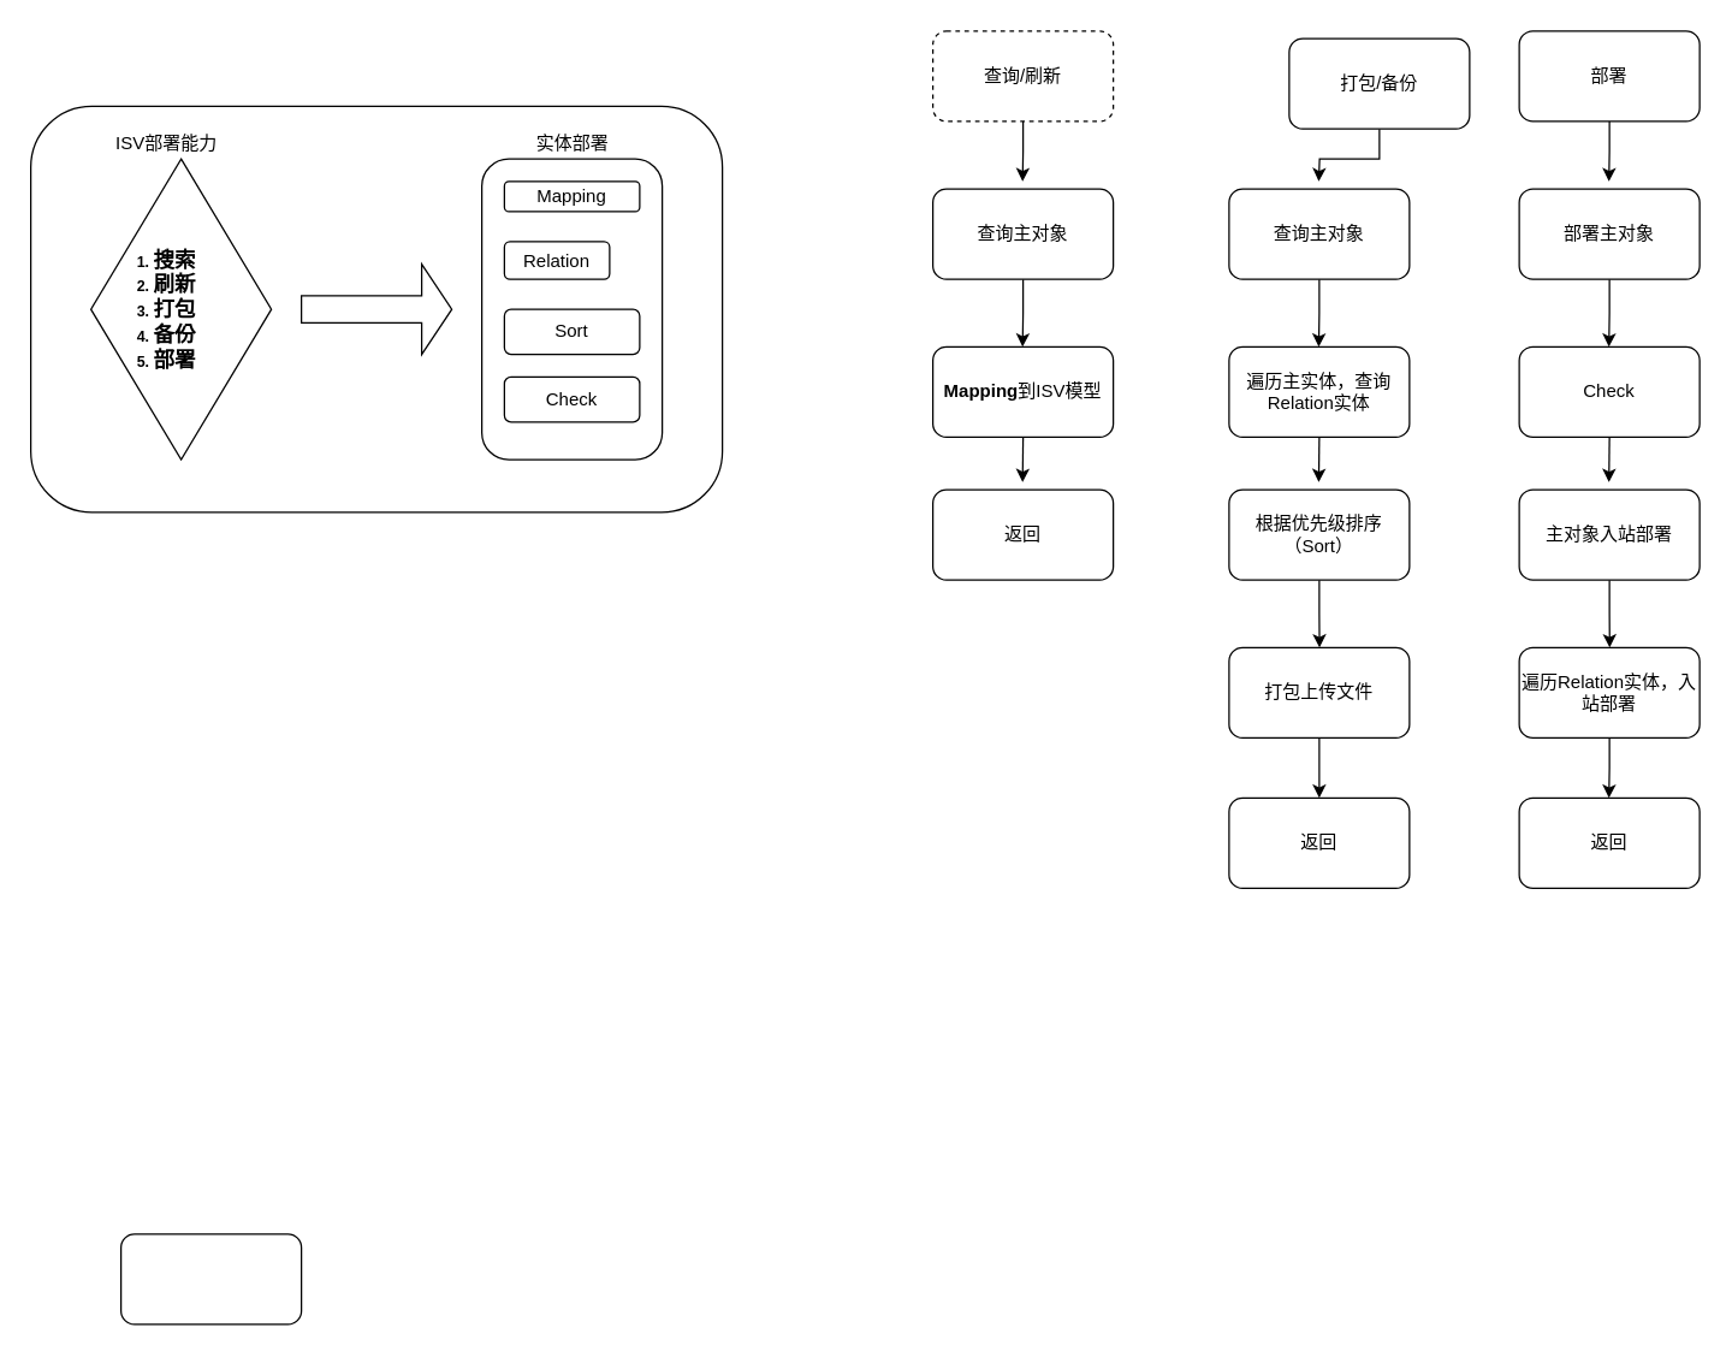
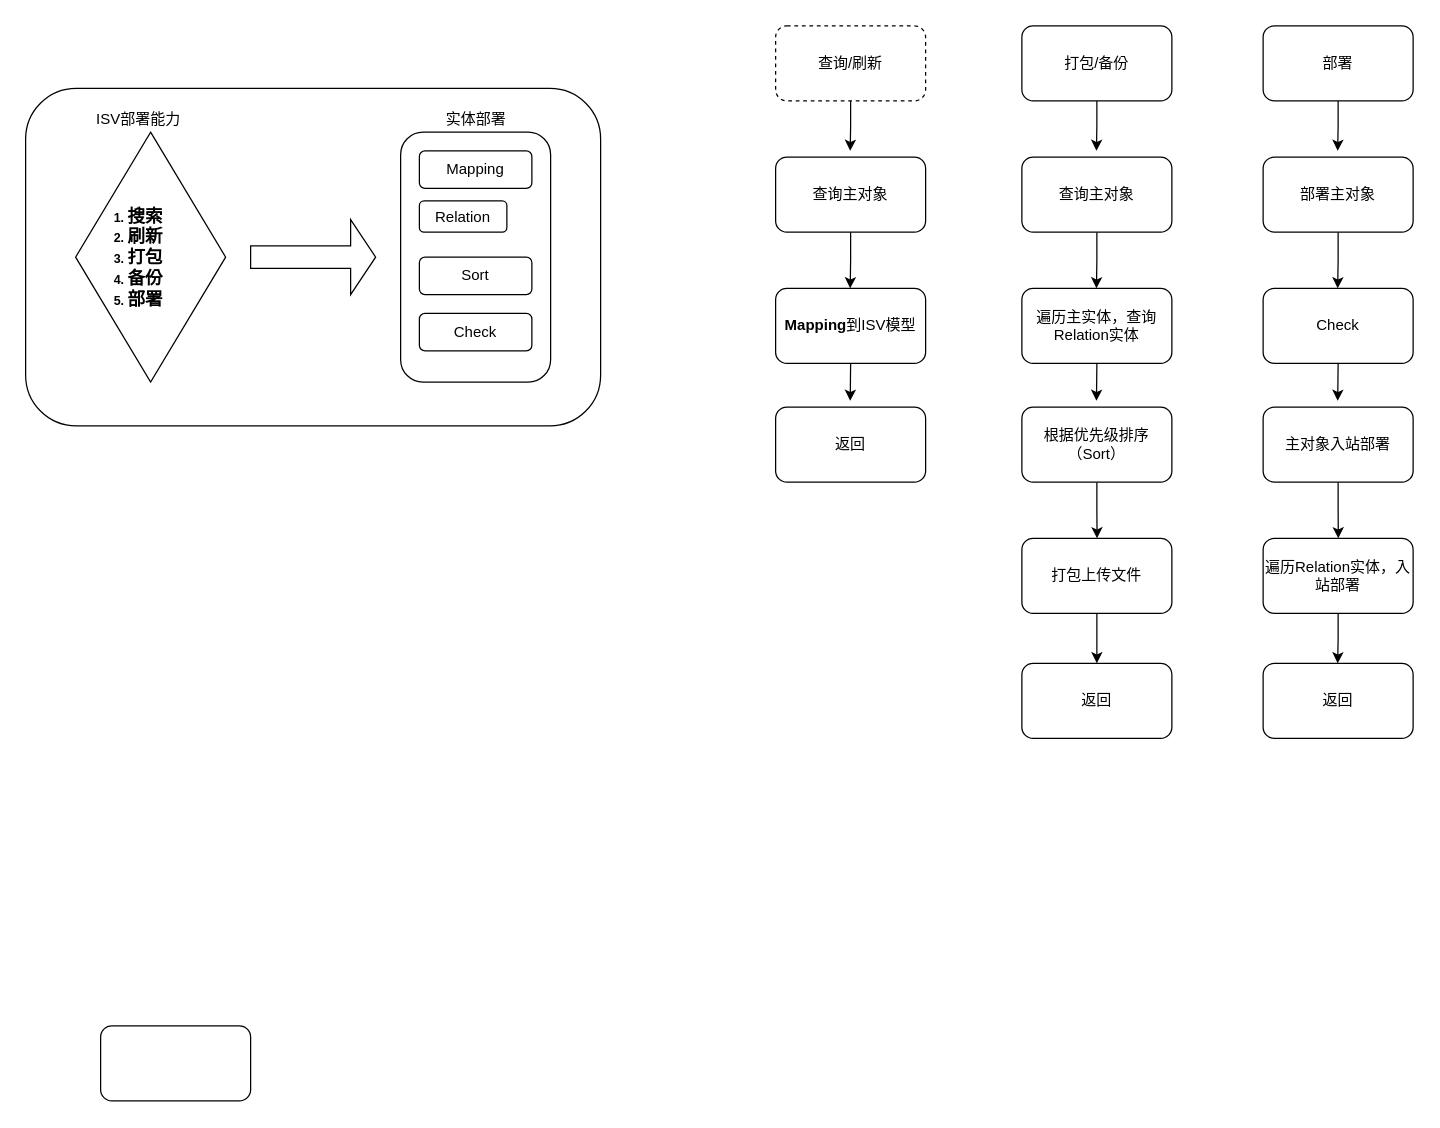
  <mxCell id="0" />
  <mxCell id="1" parent="0" />
  <mxCell id="2" value="" style="rounded=1;whiteSpace=wrap;html=1;" parent="1" vertex="1"><mxGeometry x="20" y="70" width="460" height="270" as="geometry" /></mxCell>
  <mxCell id="3" value="&lt;h3&gt;&lt;/h3&gt;&lt;h4&gt;&lt;/h4&gt;&lt;h4&gt;&lt;/h4&gt;&lt;h5&gt;&lt;div style=&quot;text-align: justify&quot;&gt;&lt;ol&gt;&lt;li&gt;&lt;span style=&quot;font-size: 14px&quot;&gt;搜索&lt;/span&gt;&lt;/li&gt;&lt;li&gt;&lt;span style=&quot;font-size: 14px&quot;&gt;刷新&lt;/span&gt;&lt;/li&gt;&lt;li&gt;&lt;span style=&quot;font-size: 14px&quot;&gt;打包&lt;/span&gt;&lt;/li&gt;&lt;li&gt;&lt;span style=&quot;font-size: 14px&quot;&gt;备份&lt;/span&gt;&lt;/li&gt;&lt;li&gt;&lt;span style=&quot;font-size: 14px&quot;&gt;部署&lt;/span&gt;&lt;/li&gt;&lt;/ol&gt;&lt;/div&gt;&lt;/h5&gt;" style="rhombus;whiteSpace=wrap;html=1;align=left;" parent="1" vertex="1"><mxGeometry x="60" y="105" width="120" height="200" as="geometry" /></mxCell>
  <mxCell id="4" value="" style="shape=singleArrow;whiteSpace=wrap;html=1;" parent="1" vertex="1"><mxGeometry x="200" y="175" width="100" height="60" as="geometry" /></mxCell>
  <mxCell id="5" value="&lt;h3&gt;&lt;/h3&gt;&lt;h4&gt;&lt;/h4&gt;&lt;h4&gt;&lt;/h4&gt;&lt;h5&gt;&lt;div style=&quot;text-align: justify&quot;&gt;&lt;div&gt;&lt;span style=&quot;font-size: 14px&quot;&gt;&lt;br&gt;&lt;/span&gt;&lt;/div&gt;&lt;/div&gt;&lt;/h5&gt;" style="rounded=1;whiteSpace=wrap;html=1;align=left;" parent="1" vertex="1"><mxGeometry x="320" y="105" width="120" height="200" as="geometry" /></mxCell>
  <mxCell id="6" value="ISV部署能力" style="text;html=1;resizable=0;autosize=1;align=center;verticalAlign=middle;points=[];fillColor=none;strokeColor=none;rounded=0;" parent="1" vertex="1"><mxGeometry x="70" y="85" width="80" height="20" as="geometry" /></mxCell>
  <mxCell id="7" value="实体部署" style="text;html=1;resizable=0;autosize=1;align=center;verticalAlign=middle;points=[];fillColor=none;strokeColor=none;rounded=0;" parent="1" vertex="1"><mxGeometry x="350" y="85" width="60" height="20" as="geometry" /></mxCell>
- <mxCell id="8" value="Mapping" style="rounded=1;whiteSpace=wrap;html=1;" parent="1" vertex="1"><mxGeometry x="335" y="120" width="90" height="20" as="geometry" /></mxCell>
+ <mxCell id="8" value="Mapping" style="rounded=1;whiteSpace=wrap;html=1;" parent="1" vertex="1"><mxGeometry x="335" y="120" width="90" height="30" as="geometry" /></mxCell>
  <mxCell id="9" value="Relation" style="rounded=1;whiteSpace=wrap;html=1;" parent="1" vertex="1"><mxGeometry x="335" y="160" width="70" height="25" as="geometry" /></mxCell>
  <mxCell id="10" value="Sort" style="rounded=1;whiteSpace=wrap;html=1;" parent="1" vertex="1"><mxGeometry x="335" y="205" width="90" height="30" as="geometry" /></mxCell>
  <mxCell id="11" value="Check" style="rounded=1;whiteSpace=wrap;html=1;" parent="1" vertex="1"><mxGeometry x="335" y="250" width="90" height="30" as="geometry" /></mxCell>
  <mxCell id="12" style="edgeStyle=orthogonalEdgeStyle;rounded=0;orthogonalLoop=1;jettySize=auto;html=1;exitX=0.5;exitY=1;exitDx=0;exitDy=0;" parent="1" source="13" edge="1"><mxGeometry relative="1" as="geometry"><mxPoint x="679.667" y="120" as="targetPoint" /></mxGeometry></mxCell>
  <mxCell id="13" value="查询/刷新" style="rounded=1;whiteSpace=wrap;html=1;dashed=1;" parent="1" vertex="1"><mxGeometry x="620" y="20" width="120" height="60" as="geometry" /></mxCell>
  <mxCell id="14" style="edgeStyle=orthogonalEdgeStyle;rounded=0;orthogonalLoop=1;jettySize=auto;html=1;exitX=0.5;exitY=1;exitDx=0;exitDy=0;" parent="1" source="15" edge="1"><mxGeometry relative="1" as="geometry"><mxPoint x="679.667" y="230" as="targetPoint" /></mxGeometry></mxCell>
  <mxCell id="15" value="查询主对象" style="rounded=1;whiteSpace=wrap;html=1;" parent="1" vertex="1"><mxGeometry x="620" y="125" width="120" height="60" as="geometry" /></mxCell>
  <mxCell id="16" style="edgeStyle=orthogonalEdgeStyle;rounded=0;orthogonalLoop=1;jettySize=auto;html=1;exitX=0.5;exitY=1;exitDx=0;exitDy=0;" parent="1" source="17" edge="1"><mxGeometry relative="1" as="geometry"><mxPoint x="679.667" y="320" as="targetPoint" /></mxGeometry></mxCell>
  <mxCell id="17" value="&lt;b&gt;Mapping&lt;/b&gt;到ISV模型" style="rounded=1;whiteSpace=wrap;html=1;" parent="1" vertex="1"><mxGeometry x="620" y="230" width="120" height="60" as="geometry" /></mxCell>
  <mxCell id="18" value="返回" style="rounded=1;whiteSpace=wrap;html=1;" parent="1" vertex="1"><mxGeometry x="620" y="325" width="120" height="60" as="geometry" /></mxCell>
  <mxCell id="19" style="edgeStyle=orthogonalEdgeStyle;rounded=0;orthogonalLoop=1;jettySize=auto;html=1;exitX=0.5;exitY=1;exitDx=0;exitDy=0;" parent="1" source="20" edge="1"><mxGeometry relative="1" as="geometry"><mxPoint x="876.667" y="120" as="targetPoint" /></mxGeometry></mxCell>
- <mxCell id="20" value="打包/备份" style="rounded=1;whiteSpace=wrap;html=1;" parent="1" vertex="1"><mxGeometry x="857" y="25" width="120" height="60" as="geometry" /></mxCell>
+ <mxCell id="20" value="打包/备份" style="rounded=1;whiteSpace=wrap;html=1;" parent="1" vertex="1"><mxGeometry x="817" y="20" width="120" height="60" as="geometry" /></mxCell>
  <mxCell id="21" style="edgeStyle=orthogonalEdgeStyle;rounded=0;orthogonalLoop=1;jettySize=auto;html=1;exitX=0.5;exitY=1;exitDx=0;exitDy=0;" parent="1" source="22" edge="1"><mxGeometry relative="1" as="geometry"><mxPoint x="876.667" y="230" as="targetPoint" /></mxGeometry></mxCell>
  <mxCell id="22" value="查询主对象" style="rounded=1;whiteSpace=wrap;html=1;" parent="1" vertex="1"><mxGeometry x="817" y="125" width="120" height="60" as="geometry" /></mxCell>
  <mxCell id="23" style="edgeStyle=orthogonalEdgeStyle;rounded=0;orthogonalLoop=1;jettySize=auto;html=1;exitX=0.5;exitY=1;exitDx=0;exitDy=0;" parent="1" source="24" edge="1"><mxGeometry relative="1" as="geometry"><mxPoint x="876.667" y="320" as="targetPoint" /></mxGeometry></mxCell>
  <mxCell id="24" value="遍历主实体，查询Relation实体" style="rounded=1;whiteSpace=wrap;html=1;" parent="1" vertex="1"><mxGeometry x="817" y="230" width="120" height="60" as="geometry" /></mxCell>
  <mxCell id="25" style="edgeStyle=orthogonalEdgeStyle;rounded=0;orthogonalLoop=1;jettySize=auto;html=1;exitX=0.5;exitY=1;exitDx=0;exitDy=0;" parent="1" source="26" edge="1"><mxGeometry relative="1" as="geometry"><mxPoint x="877.167" y="430" as="targetPoint" /></mxGeometry></mxCell>
  <mxCell id="26" value="根据优先级排序（Sort）" style="rounded=1;whiteSpace=wrap;html=1;" parent="1" vertex="1"><mxGeometry x="817" y="325" width="120" height="60" as="geometry" /></mxCell>
  <mxCell id="27" style="edgeStyle=orthogonalEdgeStyle;rounded=0;orthogonalLoop=1;jettySize=auto;html=1;exitX=0.5;exitY=1;exitDx=0;exitDy=0;entryX=0.5;entryY=0;entryDx=0;entryDy=0;" parent="1" source="28" target="40" edge="1"><mxGeometry relative="1" as="geometry"><mxPoint x="877.167" y="520" as="targetPoint" /></mxGeometry></mxCell>
  <mxCell id="28" value="打包上传文件" style="rounded=1;whiteSpace=wrap;html=1;" parent="1" vertex="1"><mxGeometry x="817" y="430" width="120" height="60" as="geometry" /></mxCell>
  <mxCell id="29" style="edgeStyle=orthogonalEdgeStyle;rounded=0;orthogonalLoop=1;jettySize=auto;html=1;exitX=0.5;exitY=1;exitDx=0;exitDy=0;" parent="1" source="30" edge="1"><mxGeometry relative="1" as="geometry"><mxPoint x="1069.667" y="120" as="targetPoint" /></mxGeometry></mxCell>
  <mxCell id="30" value="部署" style="rounded=1;whiteSpace=wrap;html=1;" parent="1" vertex="1"><mxGeometry x="1010" y="20" width="120" height="60" as="geometry" /></mxCell>
  <mxCell id="31" style="edgeStyle=orthogonalEdgeStyle;rounded=0;orthogonalLoop=1;jettySize=auto;html=1;exitX=0.5;exitY=1;exitDx=0;exitDy=0;" parent="1" source="32" edge="1"><mxGeometry relative="1" as="geometry"><mxPoint x="1069.667" y="230" as="targetPoint" /></mxGeometry></mxCell>
  <mxCell id="32" value="部署主对象" style="rounded=1;whiteSpace=wrap;html=1;" parent="1" vertex="1"><mxGeometry x="1010" y="125" width="120" height="60" as="geometry" /></mxCell>
  <mxCell id="33" style="edgeStyle=orthogonalEdgeStyle;rounded=0;orthogonalLoop=1;jettySize=auto;html=1;exitX=0.5;exitY=1;exitDx=0;exitDy=0;" parent="1" source="34" edge="1"><mxGeometry relative="1" as="geometry"><mxPoint x="1069.667" y="320" as="targetPoint" /></mxGeometry></mxCell>
  <mxCell id="34" value="Check" style="rounded=1;whiteSpace=wrap;html=1;" parent="1" vertex="1"><mxGeometry x="1010" y="230" width="120" height="60" as="geometry" /></mxCell>
  <mxCell id="35" style="edgeStyle=orthogonalEdgeStyle;rounded=0;orthogonalLoop=1;jettySize=auto;html=1;exitX=0.5;exitY=1;exitDx=0;exitDy=0;" parent="1" source="36" edge="1"><mxGeometry relative="1" as="geometry"><mxPoint x="1070.167" y="430" as="targetPoint" /></mxGeometry></mxCell>
  <mxCell id="36" value="主对象入站部署" style="rounded=1;whiteSpace=wrap;html=1;" parent="1" vertex="1"><mxGeometry x="1010" y="325" width="120" height="60" as="geometry" /></mxCell>
  <mxCell id="37" style="edgeStyle=orthogonalEdgeStyle;rounded=0;orthogonalLoop=1;jettySize=auto;html=1;exitX=0.5;exitY=1;exitDx=0;exitDy=0;" parent="1" source="38" edge="1"><mxGeometry relative="1" as="geometry"><mxPoint x="1069.667" y="530" as="targetPoint" /></mxGeometry></mxCell>
  <mxCell id="38" value="遍历Relation实体，入站部署" style="rounded=1;whiteSpace=wrap;html=1;" parent="1" vertex="1"><mxGeometry x="1010" y="430" width="120" height="60" as="geometry" /></mxCell>
  <mxCell id="39" value="返回" style="rounded=1;whiteSpace=wrap;html=1;" parent="1" vertex="1"><mxGeometry x="1010" y="530" width="120" height="60" as="geometry" /></mxCell>
  <mxCell id="40" value="返回" style="rounded=1;whiteSpace=wrap;html=1;" parent="1" vertex="1"><mxGeometry x="817" y="530" width="120" height="60" as="geometry" /></mxCell>
  <mxCell id="41" value="" style="rounded=1;whiteSpace=wrap;html=1;" vertex="1" parent="1"><mxGeometry x="80" y="820" width="120" height="60" as="geometry" /></mxCell>
